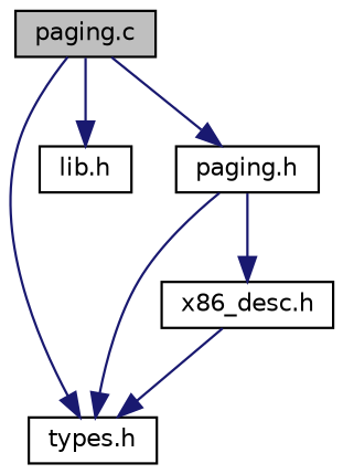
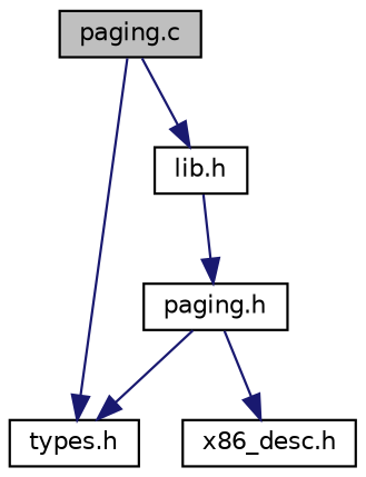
  digraph {
    node [color=black fillcolor=white fontname=Helvetica fontsize=10 shape=record style=filled]
    edge [color=midnightblue fontname=Helvetica fontsize=10 labelfontname=Helvetica labelfontsize=10 style=solid]
    n1 [fillcolor=grey75 fontcolor=black height=0.2 label="paging.c" width=0.4]
    n2 [height=0.2 label="types.h" width=0.4]
    n3 [height=0.2 label="lib.h" width=0.4]
    n4 [height=0.2 label="paging.h" width=0.4]
    n5 [height=0.2 label="x86_desc.h" width=0.4]
    n1 -> n2
    n1 -> n3
-   n1 -> n4
+   n3 -> n4
    n4 -> n2
    n4 -> n5
-   n5 -> n2
  }
